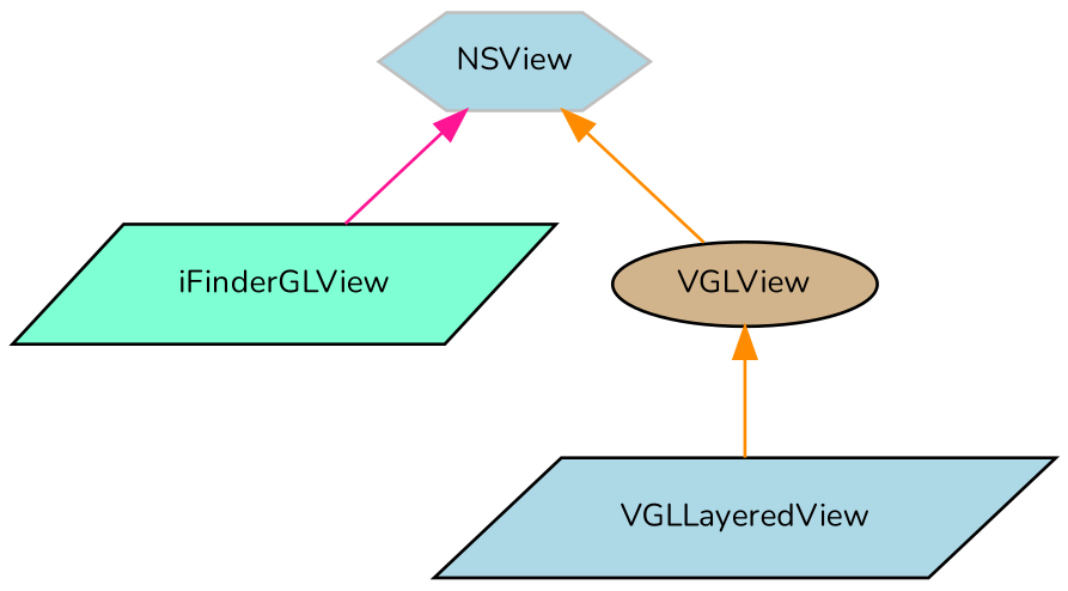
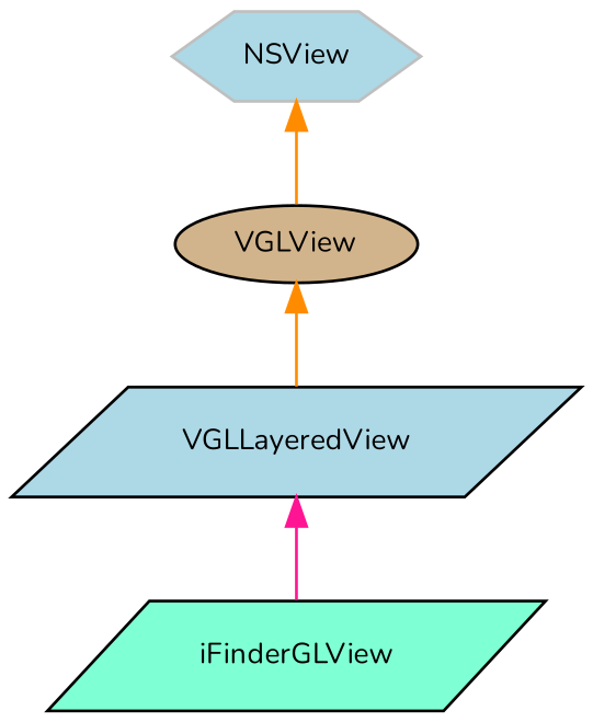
  digraph {
    fontname=Nunito
    rankdir=TB
    node [color=black fillcolor=lightblue fontname=Nunito fontsize=10 shape=parallelogram style=filled]
    edge [color=darkorange dir=back fontname=Nunito fontsize=10 labelfontname=Helvetica labelfontsize=10 style=solid]
    n1 [color=grey75 height=0.2 label=NSView shape=hexagon width=0.4]
    n2 [fillcolor=aquamarine height=0.2 label=iFinderGLView width=0.4]
    n3 [fillcolor=tan height=0.2 label=VGLView shape=ellipse width=0.4]
    n4 [height=0.2 label=VGLLayeredView width=0.4]
-   n1 -> n2 [color=deeppink]
+   n4 -> n2 [color=deeppink]
    n1 -> n3
    n3 -> n4
  }
